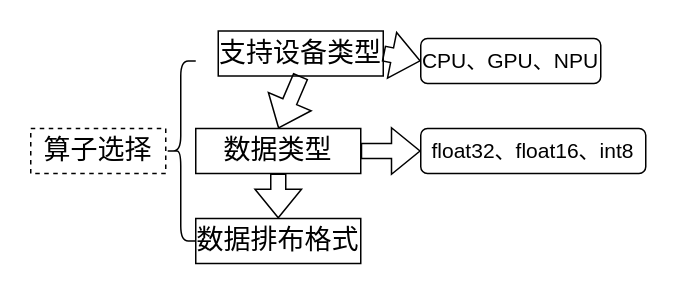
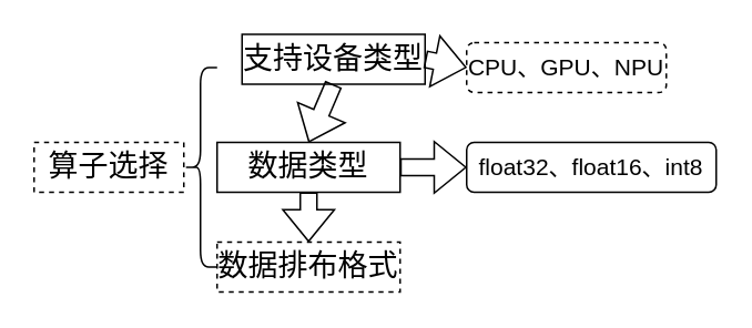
  <mxCell id="0" />
  <mxCell id="1" parent="0" />
  <mxCell id="2" value="&lt;font style=&quot;font-size: 18px;&quot;&gt;算子选择&lt;/font&gt;" style="rounded=0;whiteSpace=wrap;html=1;dashed=1;" vertex="1" parent="1"><mxGeometry x="20" y="85" width="90" height="30" as="geometry" /></mxCell>
  <mxCell id="3" value="" style="shape=curlyBracket;whiteSpace=wrap;html=1;rounded=1;labelPosition=left;verticalLabelPosition=middle;align=right;verticalAlign=middle;" vertex="1" parent="1"><mxGeometry x="110" y="40" width="20" height="120" as="geometry" /></mxCell>
  <mxCell id="4" value="&lt;font style=&quot;font-size: 18px;&quot;&gt;支持设备类型&lt;/font&gt;" style="rounded=0;whiteSpace=wrap;html=1;" vertex="1" parent="1"><mxGeometry x="145" y="20" width="110" height="30" as="geometry" /></mxCell>
- <mxCell id="5" value="&lt;font style=&quot;font-size: 14px;&quot;&gt;CPU、GPU、NPU&lt;/font&gt;" style="rounded=1;whiteSpace=wrap;html=1;" vertex="1" parent="1"><mxGeometry x="280" y="25" width="120" height="30" as="geometry" /></mxCell>
+ <mxCell id="5" value="&lt;font style=&quot;font-size: 14px;&quot;&gt;CPU、GPU、NPU&lt;/font&gt;" style="rounded=1;whiteSpace=wrap;html=1;dashed=1;" vertex="1" parent="1"><mxGeometry x="280" y="25" width="120" height="30" as="geometry" /></mxCell>
  <mxCell id="6" value="" style="shape=flexArrow;endArrow=classic;html=1;rounded=0;entryX=0;entryY=0.5;entryDx=0;entryDy=0;exitX=1;exitY=0.5;exitDx=0;exitDy=0;" edge="1" parent="1" source="4" target="5"><mxGeometry width="50" height="50" relative="1" as="geometry"><mxPoint x="240" y="45" as="sourcePoint" /><mxPoint x="290" y="-5" as="targetPoint" /></mxGeometry></mxCell>
  <mxCell id="7" value="&lt;font style=&quot;font-size: 18px;&quot;&gt;数据类型&lt;/font&gt;" style="rounded=0;whiteSpace=wrap;html=1;" vertex="1" parent="1"><mxGeometry x="130" y="85" width="110" height="30" as="geometry" /></mxCell>
  <mxCell id="8" value="&lt;font style=&quot;font-size: 14px;&quot;&gt;float32、float16、int8&lt;/font&gt;" style="rounded=1;whiteSpace=wrap;html=1;" vertex="1" parent="1"><mxGeometry x="280" y="85" width="150" height="30" as="geometry" /></mxCell>
  <mxCell id="9" value="" style="shape=flexArrow;endArrow=classic;html=1;rounded=0;entryX=0;entryY=0.5;entryDx=0;entryDy=0;exitX=1;exitY=0.5;exitDx=0;exitDy=0;" edge="1" parent="1" target="8"><mxGeometry width="50" height="50" relative="1" as="geometry"><mxPoint x="240" y="100" as="sourcePoint" /><mxPoint x="290" y="55" as="targetPoint" /></mxGeometry></mxCell>
- <mxCell id="10" value="&lt;font style=&quot;font-size: 18px;&quot;&gt;数据排布格式&lt;/font&gt;" style="rounded=0;whiteSpace=wrap;html=1;" vertex="1" parent="1"><mxGeometry x="130" y="145" width="110" height="30" as="geometry" /></mxCell>
+ <mxCell id="10" value="&lt;font style=&quot;font-size: 18px;&quot;&gt;数据排布格式&lt;/font&gt;" style="rounded=0;whiteSpace=wrap;html=1;dashed=1;" vertex="1" parent="1"><mxGeometry x="130" y="145" width="110" height="30" as="geometry" /></mxCell>
  <mxCell id="11" value="" style="shape=flexArrow;endArrow=classic;html=1;rounded=0;entryX=0.5;entryY=0;entryDx=0;entryDy=0;exitX=0.5;exitY=1;exitDx=0;exitDy=0;" edge="1" parent="1" source="4" target="7"><mxGeometry width="50" height="50" relative="1" as="geometry"><mxPoint x="250" y="50" as="sourcePoint" /><mxPoint x="290" y="50" as="targetPoint" /></mxGeometry></mxCell>
  <mxCell id="12" value="" style="shape=flexArrow;endArrow=classic;html=1;rounded=0;entryX=0.5;entryY=0;entryDx=0;entryDy=0;exitX=0.5;exitY=1;exitDx=0;exitDy=0;" edge="1" parent="1" source="7" target="10"><mxGeometry width="50" height="50" relative="1" as="geometry"><mxPoint x="195" y="65" as="sourcePoint" /><mxPoint x="195" y="95" as="targetPoint" /></mxGeometry></mxCell>
